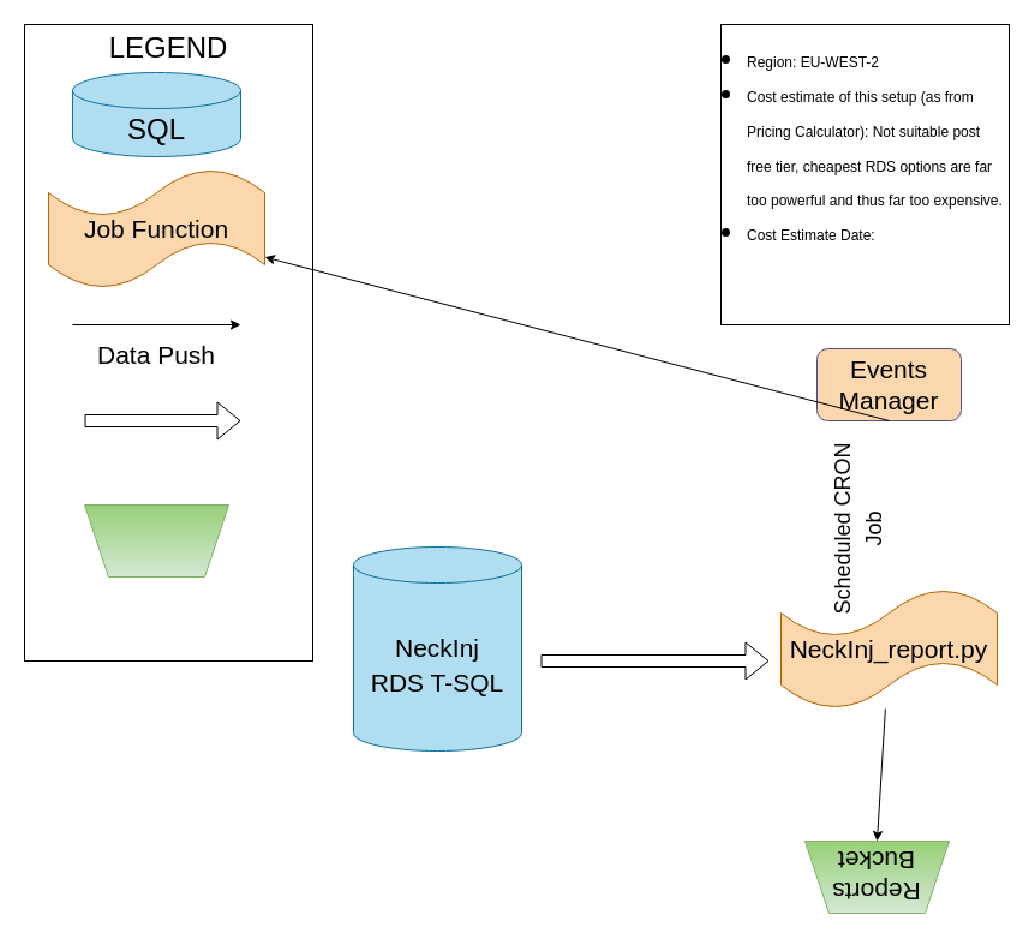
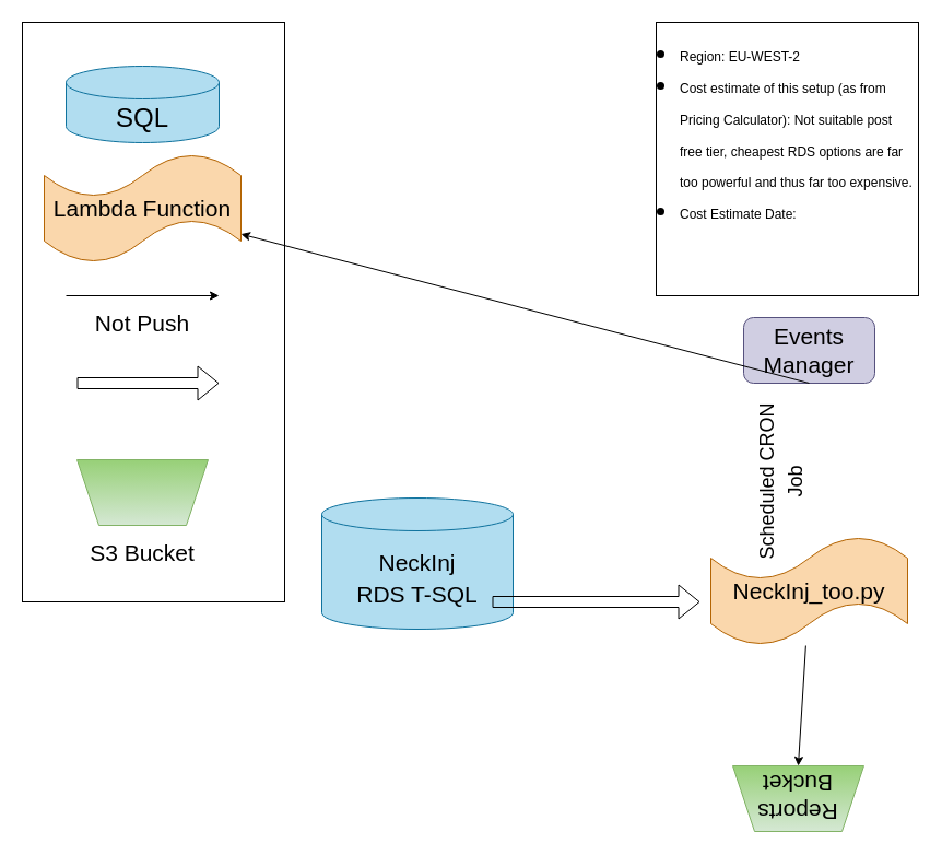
  <mxCell id="0" />
  <mxCell id="1" parent="0" />
  <mxCell id="2" value="" style="rounded=0;whiteSpace=wrap;html=1;fillColor=none;" vertex="1" parent="1"><mxGeometry width="240" height="530" as="geometry" x="20" y="20" /></mxCell>
- <mxCell id="3" value="&lt;font style=&quot;font-size: 24px;&quot;&gt;LEGEND&lt;/font&gt;" style="text;html=1;strokeColor=none;fillColor=none;align=center;verticalAlign=middle;whiteSpace=wrap;rounded=0;" vertex="1" parent="1"><mxGeometry width="240" height="40" as="geometry" x="20" y="20" /></mxCell>
  <mxCell id="4" value="SQL" style="shape=cylinder3;whiteSpace=wrap;html=1;boundedLbl=1;backgroundOutline=1;size=15;fontSize=24;fillColor=#b1ddf0;strokeColor=#10739e;" vertex="1" parent="1"><mxGeometry x="60" y="60" width="140" height="70" as="geometry" /></mxCell>
  <mxCell id="5" value="" style="rounded=0;whiteSpace=wrap;html=1;fillColor=none;" vertex="1" parent="1"><mxGeometry x="600" width="240" height="250" as="geometry" y="20" /></mxCell>
  <mxCell id="6" value="&lt;ul&gt;&lt;li&gt;&lt;font style=&quot;font-size: 12px;&quot;&gt;Region: EU-WEST-2&lt;/font&gt;&lt;/li&gt;&lt;li&gt;&lt;font style=&quot;font-size: 12px;&quot;&gt;Cost estimate of this setup (as from Pricing Calculator): Not suitable post free tier, cheapest RDS options are far too powerful and thus far too expensive.&lt;/font&gt;&lt;/li&gt;&lt;li&gt;&lt;font style=&quot;font-size: 12px;&quot;&gt;Cost Estimate Date:&lt;/font&gt;&lt;/li&gt;&lt;/ul&gt;" style="text;html=1;strokeColor=none;fillColor=none;align=left;verticalAlign=middle;whiteSpace=wrap;rounded=0;fontSize=24;" vertex="1" parent="1"><mxGeometry x="580" y="70" width="260" height="100" as="geometry" /></mxCell>
- <mxCell id="7" value="&lt;font style=&quot;font-size: 21px;&quot;&gt;NeckInj&lt;br&gt;RDS T-SQL&lt;/font&gt;" style="shape=cylinder3;whiteSpace=wrap;html=1;boundedLbl=1;backgroundOutline=1;size=15;fontSize=24;fillColor=#b1ddf0;strokeColor=#10739e;" vertex="1" parent="1"><mxGeometry x="294" y="455" width="140" height="170" as="geometry" /></mxCell>
- <mxCell id="8" value="NeckInj_report.py" style="shape=tape;whiteSpace=wrap;html=1;fontSize=21;fillColor=#fad7ac;strokeColor=#b46504;" vertex="1" parent="1"><mxGeometry x="650" y="490" width="180" height="100" as="geometry" /></mxCell>
- <mxCell id="9" value="Job Function" style="shape=tape;whiteSpace=wrap;html=1;fontSize=21;fillColor=#fad7ac;strokeColor=#b46504;" vertex="1" parent="1"><mxGeometry x="40" y="140" width="180" height="100" as="geometry" /></mxCell>
+ <mxCell id="7" value="&lt;font style=&quot;font-size: 21px;&quot;&gt;NeckInj&lt;br&gt;RDS T-SQL&lt;/font&gt;" style="shape=cylinder3;whiteSpace=wrap;html=1;boundedLbl=1;backgroundOutline=1;size=15;fontSize=24;fillColor=#b1ddf0;strokeColor=#10739e;" vertex="1" parent="1"><mxGeometry x="294" y="455" width="175" height="120" as="geometry" /></mxCell>
+ <mxCell id="8" value="NeckInj_too.py" style="shape=tape;whiteSpace=wrap;html=1;fontSize=21;fillColor=#fad7ac;strokeColor=#b46504;" vertex="1" parent="1"><mxGeometry x="650" y="490" width="180" height="100" as="geometry" /></mxCell>
+ <mxCell id="9" value="Lambda Function" style="shape=tape;whiteSpace=wrap;html=1;fontSize=21;fillColor=#fad7ac;strokeColor=#b46504;" vertex="1" parent="1"><mxGeometry x="40" y="140" width="180" height="100" as="geometry" /></mxCell>
  <mxCell id="10" value="" style="endArrow=classic;html=1;rounded=0;fontSize=21;" edge="1" parent="1"><mxGeometry width="50" height="50" relative="1" as="geometry"><mxPoint x="60" y="270" as="sourcePoint" /><mxPoint x="200" y="270" as="targetPoint" /></mxGeometry></mxCell>
- <mxCell id="11" value="Data Push" style="text;html=1;strokeColor=none;fillColor=none;align=center;verticalAlign=middle;whiteSpace=wrap;rounded=0;fontSize=21;" vertex="1" parent="1"><mxGeometry x="65" y="280" width="130" height="30" as="geometry" /></mxCell>
+ <mxCell id="11" value="Not Push" style="text;html=1;strokeColor=none;fillColor=none;align=center;verticalAlign=middle;whiteSpace=wrap;rounded=0;fontSize=21;" vertex="1" parent="1"><mxGeometry x="65" y="280" width="130" height="30" as="geometry" /></mxCell>
  <mxCell id="12" value="" style="shape=flexArrow;endArrow=classic;html=1;rounded=0;fontSize=21;" edge="1" parent="1"><mxGeometry width="50" height="50" relative="1" as="geometry"><mxPoint x="70" y="350" as="sourcePoint" /><mxPoint x="200" y="350" as="targetPoint" /></mxGeometry></mxCell>
- <mxCell id="13" value="Events Manager" style="rounded=1;whiteSpace=wrap;html=1;fontSize=21;fillColor=#fad7ac;strokeColor=#56517e;" vertex="1" parent="1"><mxGeometry x="680" y="290" width="120" height="60" as="geometry" /></mxCell>
+ <mxCell id="13" value="Events Manager" style="rounded=1;whiteSpace=wrap;html=1;fontSize=21;fillColor=#d0cee2;strokeColor=#56517e;" vertex="1" parent="1"><mxGeometry x="680" y="290" width="120" height="60" as="geometry" /></mxCell>
  <mxCell id="14" value="" style="shape=trapezoid;perimeter=trapezoidPerimeter;whiteSpace=wrap;html=1;fixedSize=1;fontSize=21;rotation=-180;fillColor=#d5e8d4;gradientColor=#97d077;strokeColor=#82b366;" vertex="1" parent="1"><mxGeometry x="70" y="420" width="120" height="60" as="geometry" /></mxCell>
+ <mxCell id="15" value="S3 Bucket" style="text;html=1;strokeColor=none;fillColor=none;align=center;verticalAlign=middle;whiteSpace=wrap;rounded=0;fontSize=21;" vertex="1" parent="1"><mxGeometry x="65" y="490" width="130" height="30" as="geometry" /></mxCell>
  <mxCell id="16" value="" style="shape=trapezoid;perimeter=trapezoidPerimeter;whiteSpace=wrap;html=1;fixedSize=1;fontSize=21;rotation=-180;fillColor=#d5e8d4;gradientColor=#97d077;strokeColor=#82b366;" vertex="1" parent="1"><mxGeometry x="670" y="700" width="120" height="60" as="geometry" /></mxCell>
  <mxCell id="17" value="Reports Bucket" style="text;html=1;strokeColor=none;fillColor=none;align=center;verticalAlign=middle;whiteSpace=wrap;rounded=0;fontSize=21;rotation=-180;" vertex="1" parent="1"><mxGeometry x="665" y="715" width="130" height="30" as="geometry" /></mxCell>
  <mxCell id="18" value="" style="endArrow=classic;html=1;rounded=0;fontSize=21;exitX=0.5;exitY=1;exitDx=0;exitDy=0;" edge="1" parent="1" source="13" target="9"><mxGeometry width="50" height="50" relative="1" as="geometry"><mxPoint x="640" y="450" as="sourcePoint" /><mxPoint x="690" y="400" as="targetPoint" /></mxGeometry></mxCell>
  <mxCell id="19" value="&lt;font style=&quot;font-size: 18px;&quot;&gt;Scheduled CRON Job&lt;/font&gt;" style="text;html=1;strokeColor=none;fillColor=none;align=center;verticalAlign=middle;whiteSpace=wrap;rounded=0;fontSize=21;rotation=-90;" vertex="1" parent="1"><mxGeometry x="625" y="425" width="175" height="30" as="geometry" /></mxCell>
  <mxCell id="20" value="" style="shape=flexArrow;endArrow=classic;html=1;rounded=0;fontSize=21;" edge="1" parent="1"><mxGeometry width="50" height="50" relative="1" as="geometry"><mxPoint x="450" y="550" as="sourcePoint" /><mxPoint x="640" y="550" as="targetPoint" /></mxGeometry></mxCell>
  <mxCell id="21" value="" style="endArrow=classic;html=1;rounded=0;fontSize=21;entryX=0.5;entryY=1;entryDx=0;entryDy=0;" edge="1" parent="1" source="8" target="16"><mxGeometry width="50" height="50" relative="1" as="geometry"><mxPoint x="525" y="650" as="sourcePoint" /><mxPoint x="665" y="650" as="targetPoint" /></mxGeometry></mxCell>
